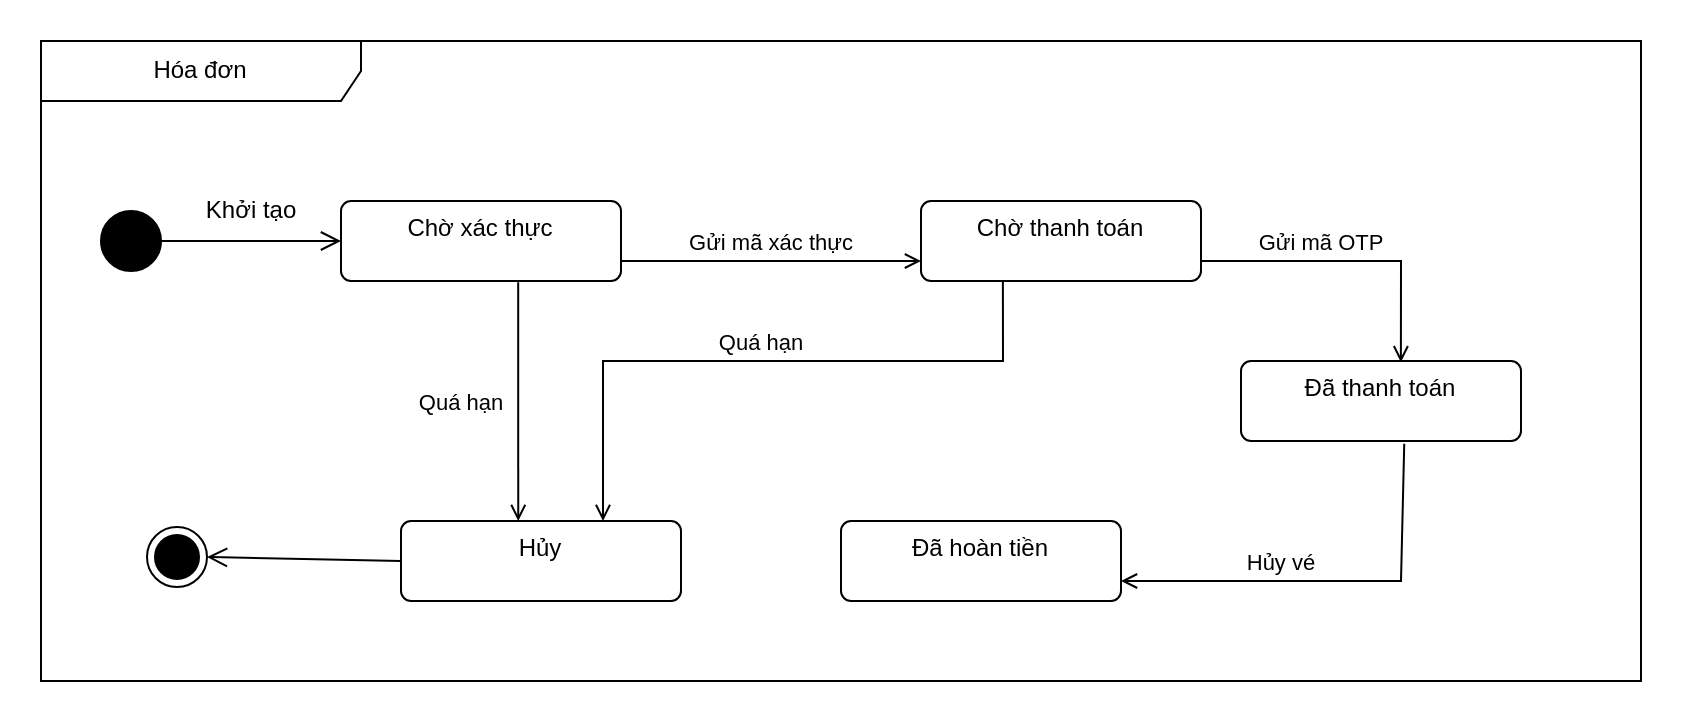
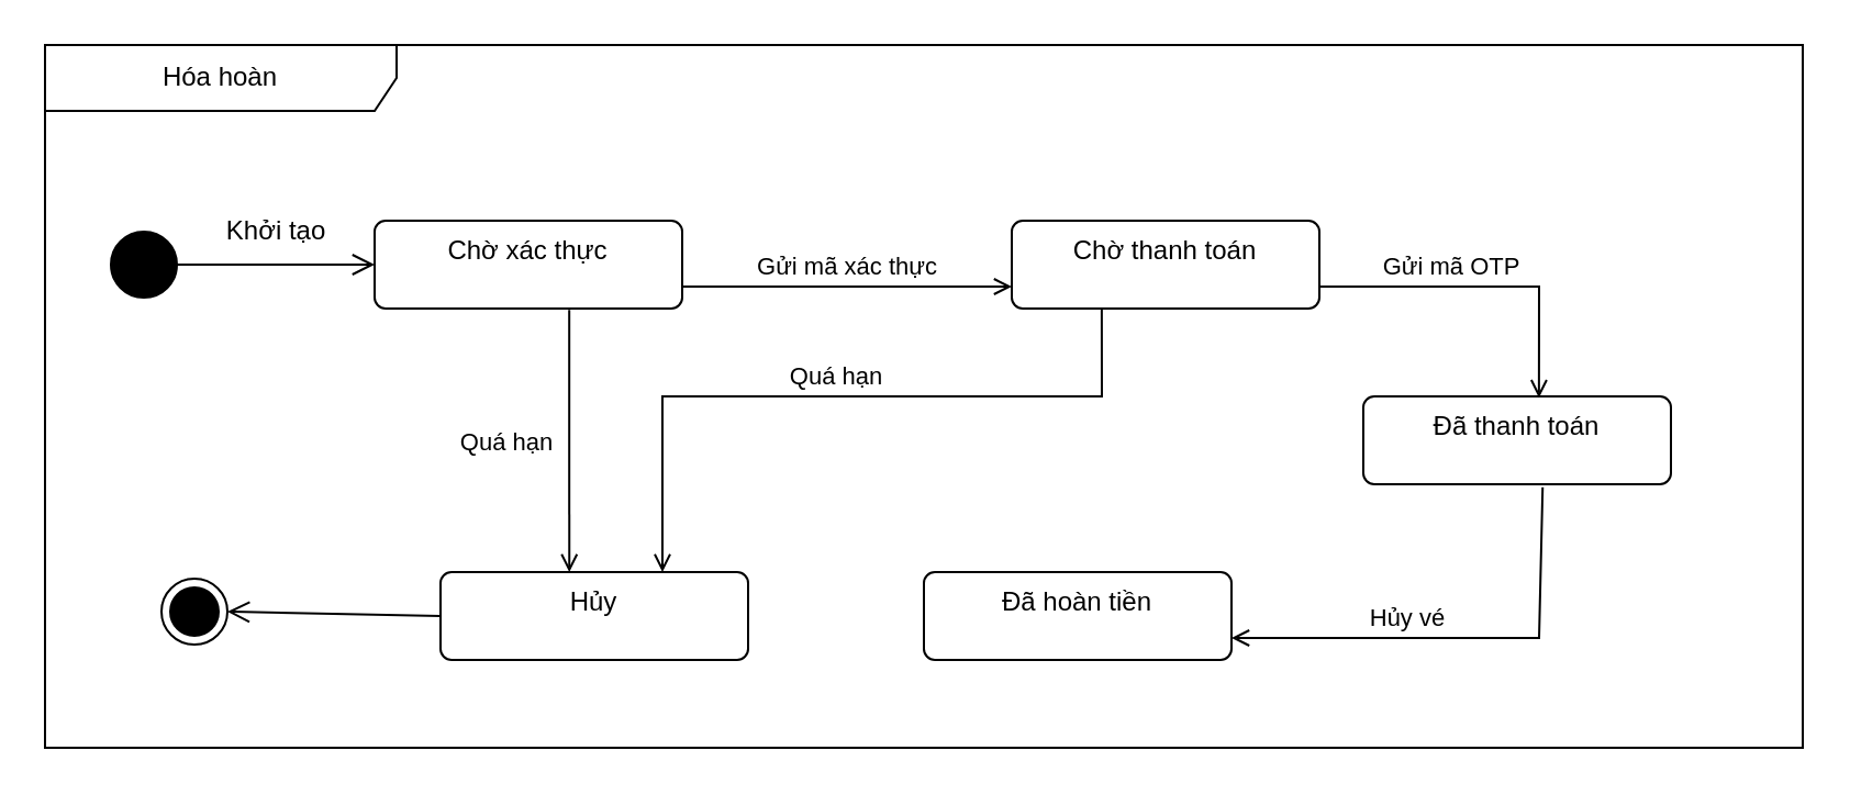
  <mxCell id="0" />
  <mxCell id="1" parent="0" />
  <mxCell id="2" value="Chờ xác thực" style="html=1;align=center;verticalAlign=top;rounded=1;absoluteArcSize=1;arcSize=10;dashed=0;whiteSpace=wrap;" parent="1" vertex="1"><mxGeometry x="170" y="100" width="140" height="40" as="geometry" /></mxCell>
  <mxCell id="3" value="Chờ thanh toán" style="html=1;align=center;verticalAlign=top;rounded=1;absoluteArcSize=1;arcSize=10;dashed=0;whiteSpace=wrap;" parent="1" vertex="1"><mxGeometry x="460" y="100" width="140" height="40" as="geometry" /></mxCell>
  <mxCell id="4" value="Đã thanh toán" style="html=1;align=center;verticalAlign=top;rounded=1;absoluteArcSize=1;arcSize=10;dashed=0;whiteSpace=wrap;" parent="1" vertex="1"><mxGeometry x="620" y="180" width="140" height="40" as="geometry" /></mxCell>
  <mxCell id="5" value="Hủy" style="html=1;align=center;verticalAlign=top;rounded=1;absoluteArcSize=1;arcSize=10;dashed=0;whiteSpace=wrap;" parent="1" vertex="1"><mxGeometry x="200" y="260" width="140" height="40" as="geometry" /></mxCell>
  <mxCell id="6" value="Đã hoàn tiền" style="html=1;align=center;verticalAlign=top;rounded=1;absoluteArcSize=1;arcSize=10;dashed=0;whiteSpace=wrap;" parent="1" vertex="1"><mxGeometry x="420" y="260" width="140" height="40" as="geometry" /></mxCell>
  <mxCell id="7" value="Gửi mã xác thực" style="html=1;verticalAlign=bottom;labelBackgroundColor=none;endArrow=open;endFill=0;rounded=0;exitX=1;exitY=0.75;exitDx=0;exitDy=0;entryX=0;entryY=0.75;entryDx=0;entryDy=0;" parent="1" source="2" target="3" edge="1"><mxGeometry width="160" relative="1" as="geometry"><mxPoint x="390" y="230" as="sourcePoint" /><mxPoint x="550" y="230" as="targetPoint" /></mxGeometry></mxCell>
  <mxCell id="8" value="Khởi tạo" style="text;html=1;align=center;verticalAlign=middle;resizable=0;points=[];autosize=1;strokeColor=none;fillColor=none;" parent="1" vertex="1"><mxGeometry x="90" y="90" width="70" height="30" as="geometry" /></mxCell>
  <mxCell id="9" value="Gửi mã OTP" style="html=1;verticalAlign=bottom;labelBackgroundColor=none;endArrow=open;endFill=0;rounded=0;exitX=1;exitY=0.75;exitDx=0;exitDy=0;entryX=0.571;entryY=0.015;entryDx=0;entryDy=0;entryPerimeter=0;" parent="1" source="3" target="4" edge="1"><mxGeometry x="-0.203" width="160" relative="1" as="geometry"><mxPoint x="480" y="199.5" as="sourcePoint" /><mxPoint x="630" y="199.5" as="targetPoint" /><Array as="points"><mxPoint x="700" y="130" /></Array><mxPoint as="offset" /></mxGeometry></mxCell>
  <mxCell id="10" value="Quá hạn" style="html=1;verticalAlign=bottom;labelBackgroundColor=none;endArrow=open;endFill=0;rounded=0;exitX=0.597;exitY=1.015;exitDx=0;exitDy=0;exitPerimeter=0;entryX=0.383;entryY=0;entryDx=0;entryDy=0;entryPerimeter=0;" parent="1" edge="1"><mxGeometry x="0.162" y="-29" width="160" relative="1" as="geometry"><mxPoint x="258.58" y="140.6" as="sourcePoint" /><mxPoint x="258.62" y="260" as="targetPoint" /><mxPoint as="offset" /></mxGeometry></mxCell>
  <mxCell id="11" value="Quá hạn" style="html=1;verticalAlign=bottom;labelBackgroundColor=none;endArrow=open;endFill=0;rounded=0;exitX=0.571;exitY=1;exitDx=0;exitDy=0;exitPerimeter=0;entryX=1;entryY=0;entryDx=0;entryDy=0;" parent="1" edge="1"><mxGeometry x="0.006" width="160" relative="1" as="geometry"><mxPoint x="500.94" y="140" as="sourcePoint" /><mxPoint x="301" y="260" as="targetPoint" /><mxPoint as="offset" /><Array as="points"><mxPoint x="501" y="180" /><mxPoint x="401" y="180" /><mxPoint x="301" y="180" /><mxPoint x="301" y="230" /></Array></mxGeometry></mxCell>
  <mxCell id="12" value="Hủy vé" style="html=1;verticalAlign=bottom;labelBackgroundColor=none;endArrow=open;endFill=0;rounded=0;exitX=0.583;exitY=1.035;exitDx=0;exitDy=0;entryX=1;entryY=0.75;entryDx=0;entryDy=0;exitPerimeter=0;" parent="1" source="4" target="6" edge="1"><mxGeometry x="0.233" width="160" relative="1" as="geometry"><mxPoint x="610" y="260" as="sourcePoint" /><mxPoint x="710" y="311" as="targetPoint" /><Array as="points"><mxPoint x="700" y="290" /></Array><mxPoint as="offset" /></mxGeometry></mxCell>
- <mxCell id="13" value="Hóa đơn" style="shape=umlFrame;whiteSpace=wrap;html=1;pointerEvents=0;recursiveResize=0;container=1;collapsible=0;width=160;" parent="1" vertex="1"><mxGeometry x="20" y="20" width="800" height="320" as="geometry" /></mxCell>
+ <mxCell id="13" value="Hóa hoàn" style="shape=umlFrame;whiteSpace=wrap;html=1;pointerEvents=0;recursiveResize=0;container=1;collapsible=0;width=160;" parent="1" vertex="1"><mxGeometry x="20" y="20" width="800" height="320" as="geometry" /></mxCell>
  <mxCell id="14" value="" style="ellipse;html=1;shape=endState;fillColor=strokeColor;" vertex="1" parent="13"><mxGeometry x="53" y="243" width="30" height="30" as="geometry" /></mxCell>
  <mxCell id="15" value="" style="ellipse;fillColor=strokeColor;html=1;" vertex="1" parent="13"><mxGeometry x="30" y="85" width="30" height="30" as="geometry" /></mxCell>
  <mxCell id="16" value="" style="endArrow=open;startArrow=none;endFill=0;startFill=0;endSize=8;html=1;verticalAlign=bottom;labelBackgroundColor=none;strokeWidth=1;rounded=0;exitX=1;exitY=0.5;exitDx=0;exitDy=0;entryX=0;entryY=0.5;entryDx=0;entryDy=0;" edge="1" parent="1" source="15" target="2"><mxGeometry width="160" relative="1" as="geometry"><mxPoint x="396" y="138" as="sourcePoint" /><mxPoint x="556" y="138" as="targetPoint" /></mxGeometry></mxCell>
  <mxCell id="17" value="" style="endArrow=open;startArrow=none;endFill=0;startFill=0;endSize=8;html=1;verticalAlign=bottom;labelBackgroundColor=none;strokeWidth=1;rounded=0;exitX=0;exitY=0.5;exitDx=0;exitDy=0;entryX=1;entryY=0.5;entryDx=0;entryDy=0;" edge="1" parent="1" source="5" target="14"><mxGeometry width="160" relative="1" as="geometry"><mxPoint x="90" y="130" as="sourcePoint" /><mxPoint x="180" y="130" as="targetPoint" /></mxGeometry></mxCell>
